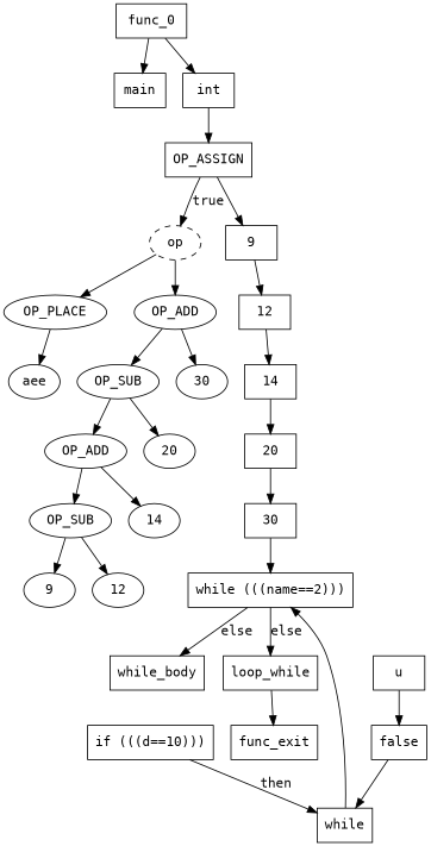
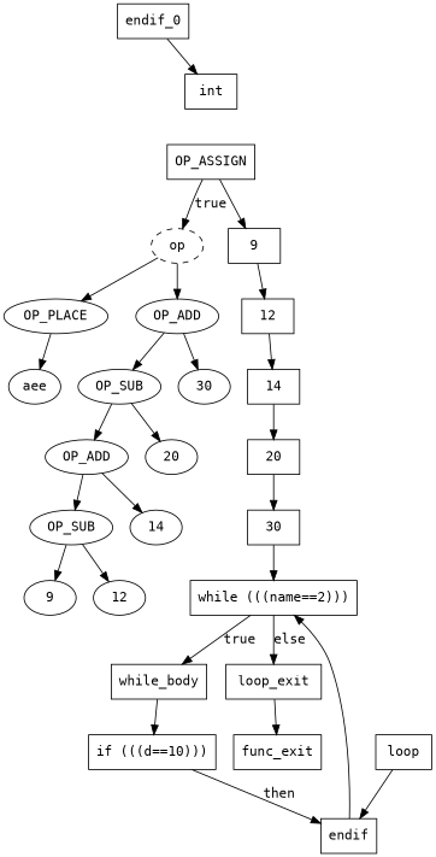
  digraph {
    fontname="DejaVu Sans Mono"
    node [fontname="DejaVu Sans Mono" shape=box]
    edge [fontname="DejaVu Sans Mono"]
-   n1 [label=func_0]
-   n2 [label=main]
+   n1 [label=endif_0]
    n3 [label=int]
    n4 [label=OP_ASSIGN]
    n5 [label=op shape=ellipse style=dashed]
    n6 [label=9]
    n7 [label=OP_PLACE shape=ellipse]
    n8 [label=OP_ADD shape=ellipse]
    n9 [label=12]
    n10 [label=aee shape=ellipse]
    n11 [label=OP_SUB shape=ellipse]
    n12 [label=30 shape=ellipse]
    n13 [label=OP_ADD shape=ellipse]
    n14 [label=20 shape=ellipse]
    n15 [label=OP_SUB shape=ellipse]
    n16 [label=14 shape=ellipse]
    n17 [label=9 shape=ellipse]
    n18 [label=12 shape=ellipse]
    n19 [label=14]
    n20 [label=20]
    n21 [label=30]
    n22 [label="while (((name==2)))"]
    n23 [label=while_body]
-   n24 [label=loop_while]
+   n24 [label=loop_exit]
    n25 [label="if (((d==10)))"]
    n26 [label=func_exit]
-   n27 [label=while]
-   n28 [label=u]
-   n29 [label=false]
-   n1 -> n2
+   n27 [label=endif]
+   n29 [label=loop]
    n1 -> n3
-   n3 -> n4
    n4 -> n5 [label=true]
    n4 -> n6
    n5 -> n7
    n5 -> n8
    n6 -> n9
    n7 -> n10
    n8 -> n11
    n8 -> n12
    n9 -> n19
    n11 -> n13
    n11 -> n14
    n13 -> n15
    n13 -> n16
    n15 -> n17
    n15 -> n18
    n19 -> n20
    n20 -> n21
    n21 -> n22
-   n22 -> n23 [label=else]
+   n22 -> n23 [label=true]
    n22 -> n24 [label=else]
+   n23 -> n25
    n24 -> n26
    n25 -> n27 [label=then]
    n27 -> n22
-   n28 -> n29
    n29 -> n27
  }
